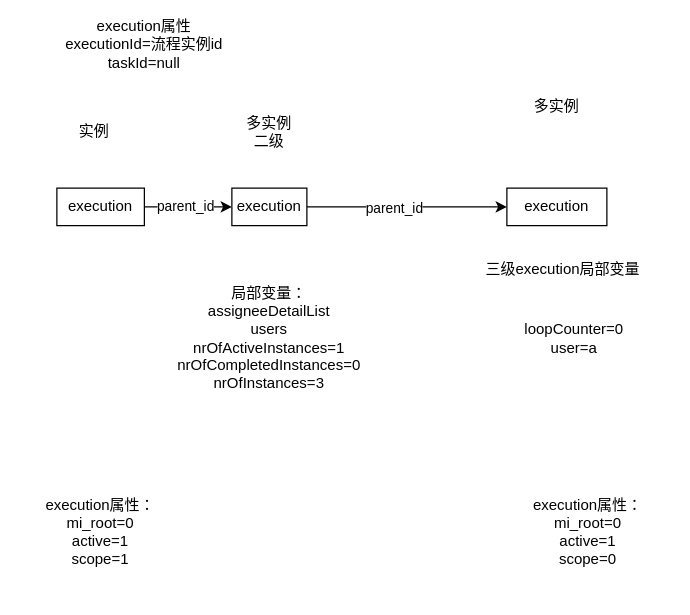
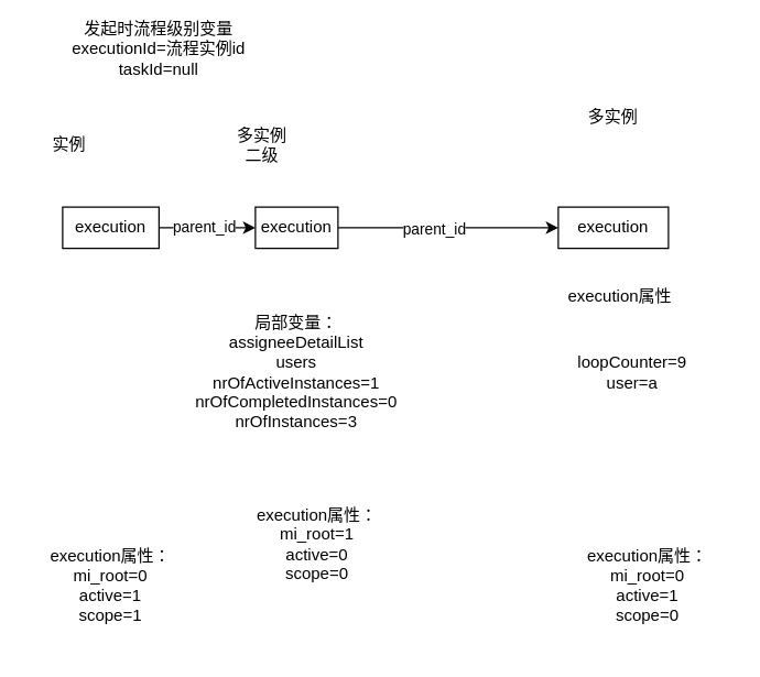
  <mxCell id="0" />
  <mxCell id="1" parent="0" />
  <mxCell id="2" style="edgeStyle=orthogonalEdgeStyle;rounded=0;orthogonalLoop=1;jettySize=auto;html=1;" parent="1" source="4" target="7" edge="1"><mxGeometry relative="1" as="geometry" /></mxCell>
  <mxCell id="3" value="parent_id" style="edgeLabel;html=1;align=center;verticalAlign=middle;resizable=0;points=[];" parent="2" vertex="1" connectable="0"><mxGeometry x="-0.086" y="1" relative="1" as="geometry"><mxPoint as="offset" /></mxGeometry></mxCell>
  <mxCell id="4" value="execution" style="rounded=0;whiteSpace=wrap;html=1;" parent="1" vertex="1"><mxGeometry y="150" width="70" height="30" as="geometry" x="45" /></mxCell>
  <mxCell id="5" style="edgeStyle=orthogonalEdgeStyle;rounded=0;orthogonalLoop=1;jettySize=auto;html=1;entryX=0;entryY=0.5;entryDx=0;entryDy=0;" parent="1" source="7" target="8" edge="1"><mxGeometry relative="1" as="geometry" /></mxCell>
  <mxCell id="6" value="parent_id" style="edgeLabel;html=1;align=center;verticalAlign=middle;resizable=0;points=[];" vertex="1" connectable="0" parent="5"><mxGeometry x="-0.138" relative="1" as="geometry"><mxPoint as="offset" /></mxGeometry></mxCell>
  <mxCell id="7" value="execution" style="rounded=0;whiteSpace=wrap;html=1;" parent="1" vertex="1"><mxGeometry x="185" y="150" width="60" height="30" as="geometry" /></mxCell>
  <mxCell id="8" value="execution" style="rounded=0;whiteSpace=wrap;html=1;" parent="1" vertex="1"><mxGeometry x="405" y="150" width="80" height="30" as="geometry" /></mxCell>
- <mxCell id="9" value="实例" style="text;html=1;strokeColor=none;fillColor=none;align=center;verticalAlign=middle;whiteSpace=wrap;rounded=0;" parent="1" vertex="1"><mxGeometry y="90" width="60" height="30" as="geometry" x="45" /></mxCell>
- <mxCell id="10" value="多实例&lt;br&gt;二级" style="text;html=1;strokeColor=none;fillColor=none;align=center;verticalAlign=middle;whiteSpace=wrap;rounded=0;" parent="1" vertex="1"><mxGeometry x="185" y="90" width="60" height="30" as="geometry" /></mxCell>
+ <mxCell id="9" value="实例" style="text;html=1;strokeColor=none;fillColor=none;align=center;verticalAlign=middle;whiteSpace=wrap;rounded=0;" parent="1" vertex="1"><mxGeometry x="20" y="90" width="60" height="30" as="geometry" /></mxCell>
+ <mxCell id="10" value="多实例&lt;br&gt;二级" style="text;html=1;strokeColor=none;fillColor=none;align=center;verticalAlign=middle;whiteSpace=wrap;rounded=0;" parent="1" vertex="1"><mxGeometry x="160" y="90" width="60" height="30" as="geometry" /></mxCell>
  <mxCell id="11" value="多实例" style="text;html=1;strokeColor=none;fillColor=none;align=center;verticalAlign=middle;whiteSpace=wrap;rounded=0;" parent="1" vertex="1"><mxGeometry x="405" y="70" width="80" height="30" as="geometry" /></mxCell>
- <mxCell id="12" value="loopCounter=0&lt;br&gt;user=a" style="text;html=1;strokeColor=none;fillColor=none;align=center;verticalAlign=middle;whiteSpace=wrap;rounded=0;" parent="1" vertex="1"><mxGeometry x="409" y="255" width="100" height="30" as="geometry" /></mxCell>
- <mxCell id="13" value="三级execution局部变量" style="text;html=1;strokeColor=none;fillColor=none;align=center;verticalAlign=middle;whiteSpace=wrap;rounded=0;" parent="1" vertex="1"><mxGeometry x="375" y="200" width="150" height="30" as="geometry" /></mxCell>
+ <mxCell id="12" value="loopCounter=9&lt;br&gt;user=a" style="text;html=1;strokeColor=none;fillColor=none;align=center;verticalAlign=middle;whiteSpace=wrap;rounded=0;" parent="1" vertex="1"><mxGeometry x="409" y="255" width="100" height="30" as="geometry" /></mxCell>
+ <mxCell id="13" value="execution属性" style="text;html=1;strokeColor=none;fillColor=none;align=center;verticalAlign=middle;whiteSpace=wrap;rounded=0;" parent="1" vertex="1"><mxGeometry x="375" y="200" width="150" height="30" as="geometry" /></mxCell>
  <mxCell id="14" value="&lt;div&gt;局部变量：&lt;/div&gt;&lt;div&gt;assigneeDetailList&lt;/div&gt;&lt;div&gt;users&lt;/div&gt;&lt;div&gt;nrOfActiveInstances=1&lt;/div&gt;&lt;div&gt;nrOfCompletedInstances=0&lt;/div&gt;&lt;div&gt;nrOfInstances=3&lt;/div&gt;" style="text;html=1;strokeColor=none;fillColor=none;align=center;verticalAlign=middle;whiteSpace=wrap;rounded=0;" parent="1" vertex="1"><mxGeometry x="140" y="200" width="150" height="140" as="geometry" /></mxCell>
+ <mxCell id="15" value="execution属性：&lt;br&gt;mi_root=1&lt;br&gt;active=0&lt;br&gt;scope=0" style="text;html=1;strokeColor=none;fillColor=none;align=center;verticalAlign=middle;whiteSpace=wrap;rounded=0;" parent="1" vertex="1"><mxGeometry x="170" y="350" width="120" height="90" as="geometry" /></mxCell>
  <mxCell id="16" value="execution属性：&lt;br&gt;mi_root=0&lt;br&gt;active=1&lt;br&gt;scope=1" style="text;html=1;strokeColor=none;fillColor=none;align=center;verticalAlign=middle;whiteSpace=wrap;rounded=0;" parent="1" vertex="1"><mxGeometry x="20" y="380" width="120" height="90" as="geometry" /></mxCell>
  <mxCell id="17" value="execution属性：&lt;br&gt;mi_root=0&lt;br&gt;active=1&lt;br&gt;scope=0" style="text;html=1;strokeColor=none;fillColor=none;align=center;verticalAlign=middle;whiteSpace=wrap;rounded=0;" parent="1" vertex="1"><mxGeometry x="410" y="380" width="120" height="90" as="geometry" /></mxCell>
- <mxCell id="18" value="execution属性&lt;br&gt;executionId=流程实例id&lt;br&gt;taskId=null" style="text;html=1;strokeColor=none;fillColor=none;align=center;verticalAlign=middle;whiteSpace=wrap;rounded=0;" parent="1" vertex="1"><mxGeometry x="30" y="20" width="170" height="30" as="geometry" /></mxCell>
+ <mxCell id="18" value="发起时流程级别变量&lt;br&gt;executionId=流程实例id&lt;br&gt;taskId=null" style="text;html=1;strokeColor=none;fillColor=none;align=center;verticalAlign=middle;whiteSpace=wrap;rounded=0;" parent="1" vertex="1"><mxGeometry x="30" y="20" width="170" height="30" as="geometry" /></mxCell>
